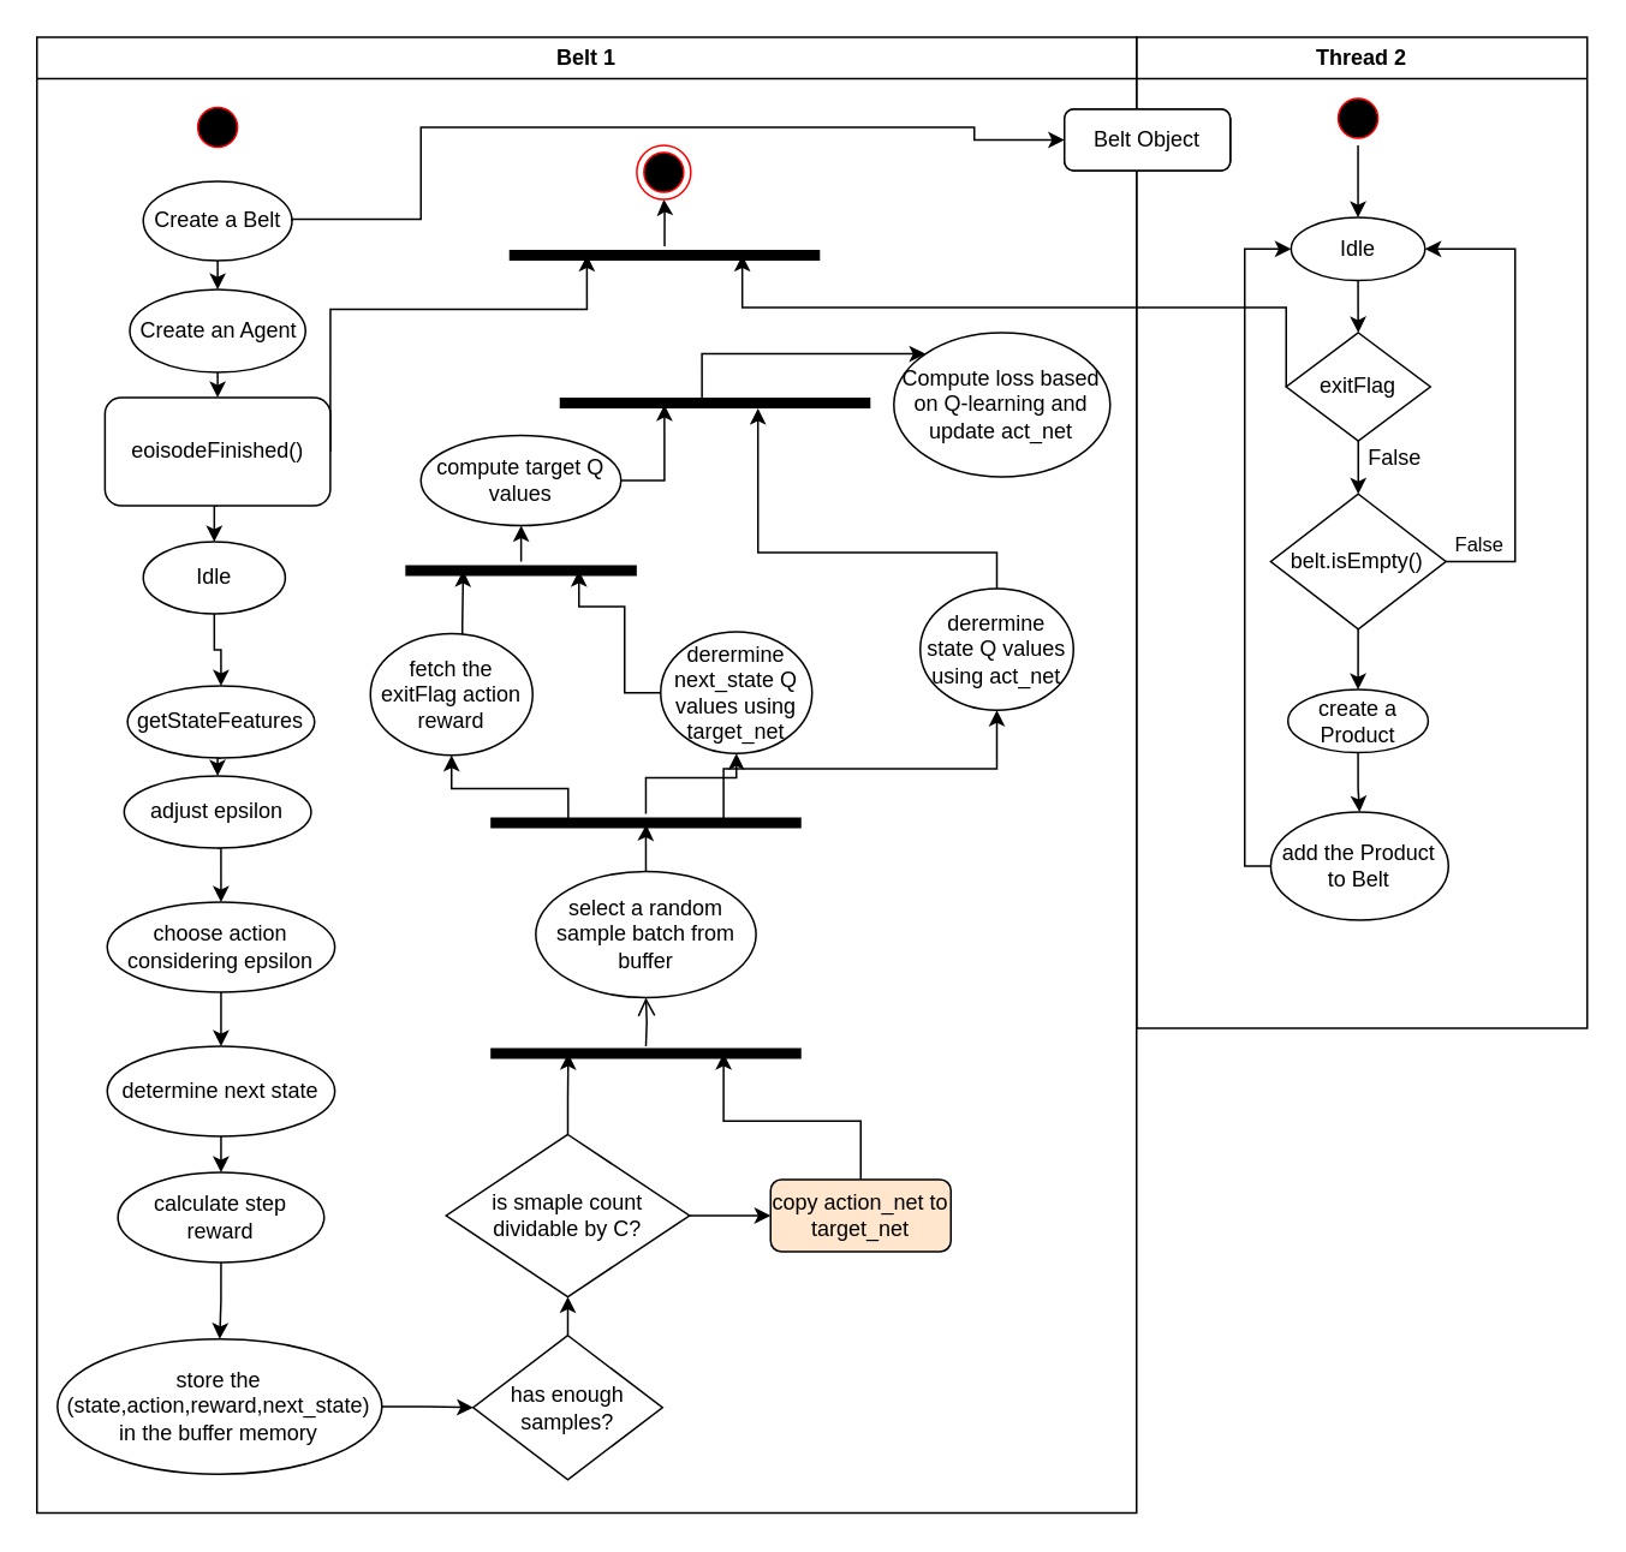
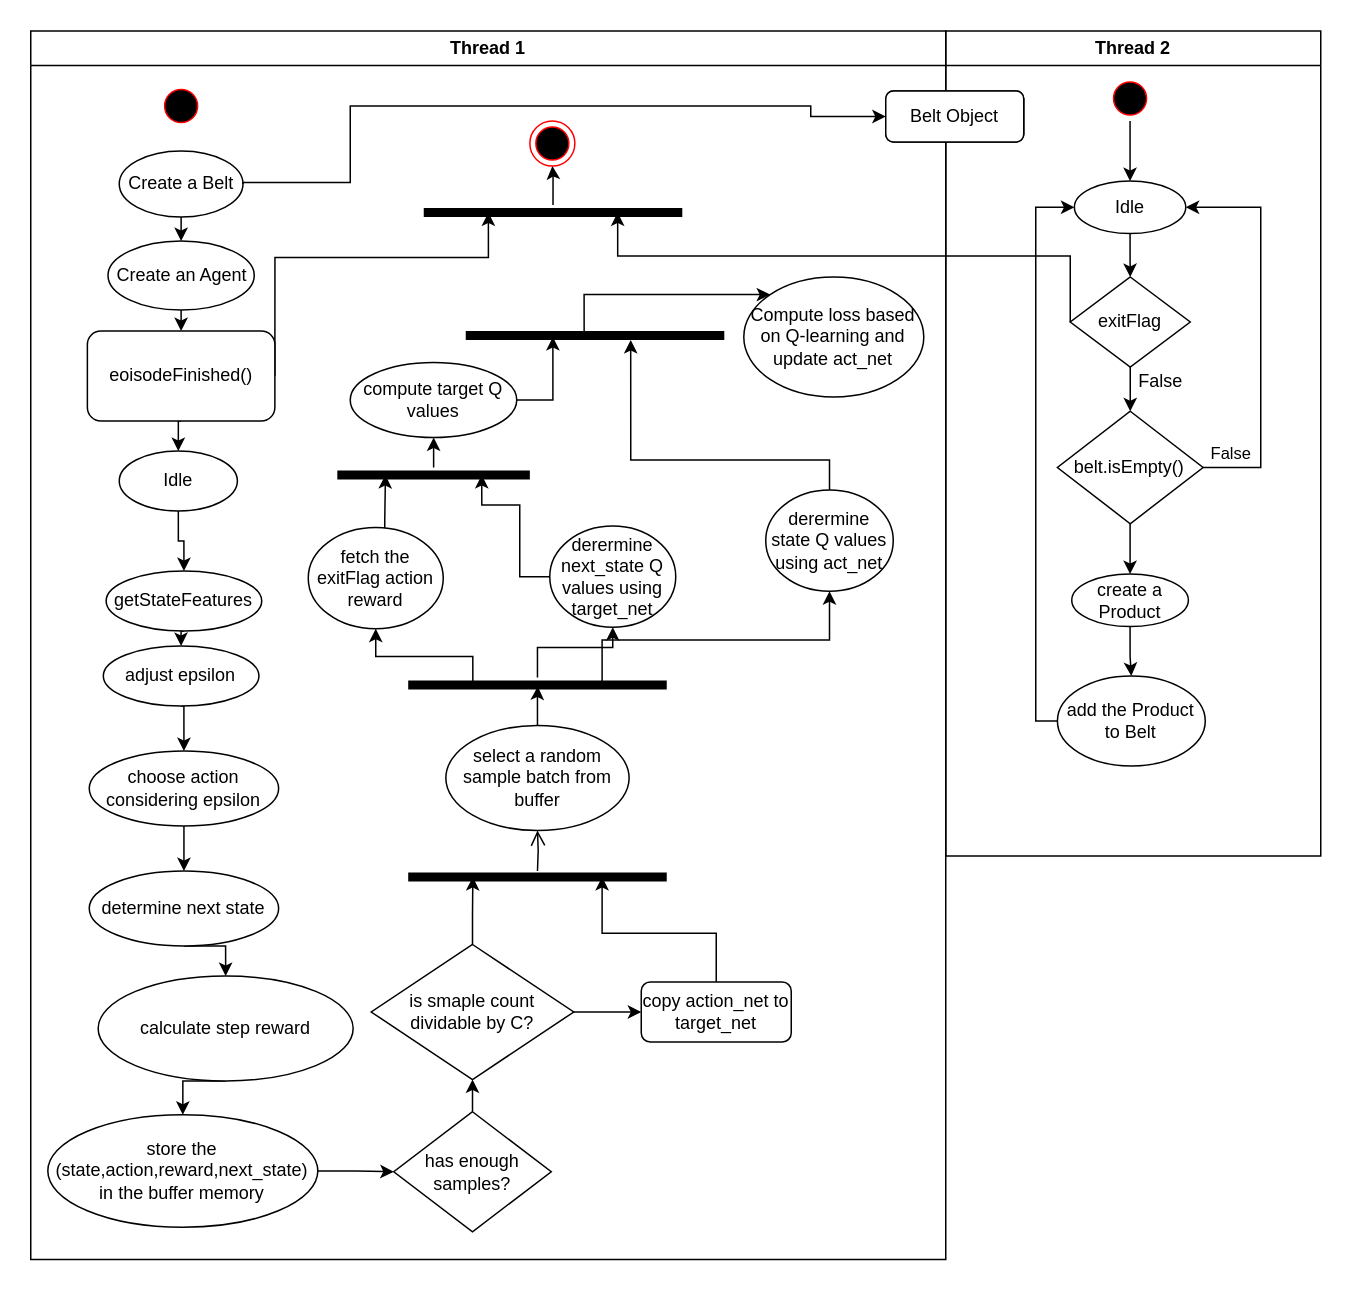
  <mxCell id="0" />
  <mxCell id="1" parent="0" />
  <mxCell id="2" value="Thread 2" style="swimlane;whiteSpace=wrap;strokeColor=#000000;" parent="1" vertex="1"><mxGeometry x="630" width="250" height="550" as="geometry" y="20" /></mxCell>
  <mxCell id="3" style="edgeStyle=orthogonalEdgeStyle;rounded=0;orthogonalLoop=1;jettySize=auto;html=1;entryX=0.5;entryY=0;entryDx=0;entryDy=0;" edge="1" parent="2" source="4" target="8"><mxGeometry relative="1" as="geometry" /></mxCell>
  <mxCell id="4" value="" style="ellipse;shape=startState;fillColor=#000000;strokeColor=#ff0000;" parent="2" vertex="1"><mxGeometry x="107.87" y="30" width="30" height="30" as="geometry" /></mxCell>
  <mxCell id="5" style="edgeStyle=orthogonalEdgeStyle;rounded=0;orthogonalLoop=1;jettySize=auto;html=1;entryX=0.5;entryY=0;entryDx=0;entryDy=0;" edge="1" parent="2" source="6" target="16"><mxGeometry relative="1" as="geometry" /></mxCell>
  <mxCell id="6" value="exitFlag" style="rhombus;whiteSpace=wrap;html=1;" parent="2" vertex="1"><mxGeometry x="83" y="164" width="80" height="60" as="geometry" /></mxCell>
  <mxCell id="7" style="edgeStyle=orthogonalEdgeStyle;rounded=0;orthogonalLoop=1;jettySize=auto;html=1;entryX=0.5;entryY=0;entryDx=0;entryDy=0;" edge="1" parent="2" source="8" target="6"><mxGeometry relative="1" as="geometry" /></mxCell>
  <mxCell id="8" value="Idle" style="ellipse;whiteSpace=wrap;html=1;" parent="2" vertex="1"><mxGeometry x="85.75" y="100" width="74.25" height="35" as="geometry" /></mxCell>
  <mxCell id="9" style="edgeStyle=orthogonalEdgeStyle;rounded=0;orthogonalLoop=1;jettySize=auto;html=1;entryX=0;entryY=0.5;entryDx=0;entryDy=0;" edge="1" parent="2" source="10" target="8"><mxGeometry relative="1" as="geometry"><Array as="points"><mxPoint x="60" y="460" /><mxPoint x="60" y="118" /></Array></mxGeometry></mxCell>
  <mxCell id="10" value="add the Product to Belt" style="ellipse;whiteSpace=wrap;html=1;" parent="2" vertex="1"><mxGeometry x="74.44" y="430" width="98.57" height="60" as="geometry" /></mxCell>
  <mxCell id="11" style="edgeStyle=orthogonalEdgeStyle;rounded=0;orthogonalLoop=1;jettySize=auto;html=1;" edge="1" parent="2" source="12" target="10"><mxGeometry relative="1" as="geometry" /></mxCell>
  <mxCell id="12" value="create a Product" style="ellipse;whiteSpace=wrap;html=1;" parent="2" vertex="1"><mxGeometry x="84" y="362" width="77.75" height="35" as="geometry" /></mxCell>
  <mxCell id="13" style="edgeStyle=orthogonalEdgeStyle;rounded=0;orthogonalLoop=1;jettySize=auto;html=1;entryX=1;entryY=0.5;entryDx=0;entryDy=0;exitX=1;exitY=0.5;exitDx=0;exitDy=0;" edge="1" parent="2" source="16" target="8"><mxGeometry relative="1" as="geometry"><Array as="points"><mxPoint x="210" y="291" /><mxPoint x="210" y="118" /></Array></mxGeometry></mxCell>
  <mxCell id="14" value="False" style="edgeLabel;html=1;align=center;verticalAlign=middle;resizable=0;points=[];" vertex="1" connectable="0" parent="13"><mxGeometry x="0.103" y="-4" relative="1" as="geometry"><mxPoint x="-25" y="96" as="offset" /></mxGeometry></mxCell>
  <mxCell id="15" style="edgeStyle=orthogonalEdgeStyle;rounded=0;orthogonalLoop=1;jettySize=auto;html=1;entryX=0.5;entryY=0;entryDx=0;entryDy=0;" edge="1" parent="2" source="16" target="12"><mxGeometry relative="1" as="geometry" /></mxCell>
  <mxCell id="16" value="belt.isEmpty()" style="rhombus;whiteSpace=wrap;html=1;" vertex="1" parent="2"><mxGeometry x="74.44" y="253.5" width="97.12" height="75" as="geometry" /></mxCell>
  <mxCell id="17" value="False" style="text;html=1;align=center;verticalAlign=middle;resizable=0;points=[];autosize=1;strokeColor=none;fillColor=none;" vertex="1" parent="2"><mxGeometry x="123" y="224" width="40" height="20" as="geometry" /></mxCell>
  <mxCell id="18" value="Belt Object" style="rounded=1;whiteSpace=wrap;html=1;" parent="2" vertex="1"><mxGeometry x="-40" y="40" width="92" height="34" as="geometry" /></mxCell>
- <mxCell id="19" value="Belt 1" style="swimlane;whiteSpace=wrap" parent="1" vertex="1"><mxGeometry x="20" width="610" height="819" as="geometry" y="20" /></mxCell>
+ <mxCell id="19" value="Thread 1" style="swimlane;whiteSpace=wrap" parent="1" vertex="1"><mxGeometry x="20" width="610" height="819" as="geometry" y="20" /></mxCell>
  <mxCell id="20" value="" style="ellipse;shape=startState;fillColor=#000000;strokeColor=#ff0000;" parent="19" vertex="1"><mxGeometry x="85.25" y="35" width="30" height="30" as="geometry" /></mxCell>
  <mxCell id="21" style="edgeStyle=orthogonalEdgeStyle;rounded=0;orthogonalLoop=1;jettySize=auto;html=1;exitX=0.5;exitY=1;exitDx=0;exitDy=0;entryX=0.5;entryY=0;entryDx=0;entryDy=0;strokeColor=#000000;" edge="1" parent="19" source="22" target="24"><mxGeometry relative="1" as="geometry" /></mxCell>
  <mxCell id="22" value="Create a Belt" style="ellipse;whiteSpace=wrap;html=1;" parent="19" vertex="1"><mxGeometry x="59" y="80" width="82.5" height="44" as="geometry" /></mxCell>
  <mxCell id="23" style="edgeStyle=orthogonalEdgeStyle;rounded=0;orthogonalLoop=1;jettySize=auto;html=1;exitX=0.5;exitY=1;exitDx=0;exitDy=0;entryX=0.5;entryY=0;entryDx=0;entryDy=0;strokeColor=#000000;" edge="1" parent="19" source="24" target="27"><mxGeometry relative="1" as="geometry" /></mxCell>
  <mxCell id="24" value="Create an Agent" style="ellipse;whiteSpace=wrap;html=1;" parent="19" vertex="1"><mxGeometry x="51.5" y="140" width="97.5" height="46" as="geometry" /></mxCell>
  <mxCell id="25" style="edgeStyle=orthogonalEdgeStyle;rounded=0;orthogonalLoop=1;jettySize=auto;html=1;exitX=1;exitY=0.5;exitDx=0;exitDy=0;entryX=0.75;entryY=0.5;entryDx=0;entryDy=0;entryPerimeter=0;strokeColor=#000000;" edge="1" parent="19" source="27" target="64"><mxGeometry relative="1" as="geometry"><Array as="points"><mxPoint x="163" y="151" /><mxPoint x="305" y="151" /></Array></mxGeometry></mxCell>
  <mxCell id="26" style="edgeStyle=orthogonalEdgeStyle;rounded=0;orthogonalLoop=1;jettySize=auto;html=1;exitX=0.5;exitY=1;exitDx=0;exitDy=0;entryX=0.5;entryY=0;entryDx=0;entryDy=0;strokeColor=#000000;" edge="1" parent="19" source="27" target="29"><mxGeometry relative="1" as="geometry" /></mxCell>
  <mxCell id="27" value="eoisodeFinished()" style="whiteSpace=wrap;html=1;rounded=1;" vertex="1" parent="19"><mxGeometry x="37.75" y="200" width="125" height="60" as="geometry" /></mxCell>
  <mxCell id="28" style="edgeStyle=orthogonalEdgeStyle;rounded=0;orthogonalLoop=1;jettySize=auto;html=1;exitX=0.5;exitY=1;exitDx=0;exitDy=0;entryX=0.5;entryY=0;entryDx=0;entryDy=0;strokeColor=#000000;" edge="1" parent="19" source="29" target="31"><mxGeometry relative="1" as="geometry" /></mxCell>
  <mxCell id="29" value="Idle" style="ellipse;whiteSpace=wrap;html=1;" vertex="1" parent="19"><mxGeometry x="59" y="280" width="78.75" height="40" as="geometry" /></mxCell>
  <mxCell id="30" style="edgeStyle=orthogonalEdgeStyle;rounded=0;orthogonalLoop=1;jettySize=auto;html=1;exitX=0.5;exitY=1;exitDx=0;exitDy=0;entryX=0.5;entryY=0;entryDx=0;entryDy=0;strokeColor=#000000;" edge="1" parent="19" source="31" target="33"><mxGeometry relative="1" as="geometry" /></mxCell>
  <mxCell id="31" value="getStateFeatures" style="ellipse;whiteSpace=wrap;html=1;" vertex="1" parent="19"><mxGeometry x="50.26" y="360" width="103.74" height="40" as="geometry" /></mxCell>
  <mxCell id="32" style="edgeStyle=orthogonalEdgeStyle;rounded=0;orthogonalLoop=1;jettySize=auto;html=1;exitX=0.5;exitY=1;exitDx=0;exitDy=0;entryX=0.5;entryY=0;entryDx=0;entryDy=0;strokeColor=#000000;" edge="1" parent="19" source="33" target="35"><mxGeometry relative="1" as="geometry" /></mxCell>
  <mxCell id="33" value="adjust epsilon" style="ellipse;whiteSpace=wrap;html=1;" vertex="1" parent="19"><mxGeometry x="48.37" y="410" width="103.75" height="40" as="geometry" /></mxCell>
  <mxCell id="34" style="edgeStyle=orthogonalEdgeStyle;rounded=0;orthogonalLoop=1;jettySize=auto;html=1;exitX=0.5;exitY=1;exitDx=0;exitDy=0;entryX=0.5;entryY=0;entryDx=0;entryDy=0;strokeColor=#000000;" edge="1" parent="19" source="35" target="37"><mxGeometry relative="1" as="geometry" /></mxCell>
  <mxCell id="35" value="choose action considering epsilon" style="ellipse;whiteSpace=wrap;html=1;" vertex="1" parent="19"><mxGeometry x="39" y="480" width="126.25" height="50" as="geometry" /></mxCell>
  <mxCell id="36" style="edgeStyle=orthogonalEdgeStyle;rounded=0;orthogonalLoop=1;jettySize=auto;html=1;exitX=0.5;exitY=1;exitDx=0;exitDy=0;entryX=0.5;entryY=0;entryDx=0;entryDy=0;strokeColor=#000000;" edge="1" parent="19" source="37" target="39"><mxGeometry relative="1" as="geometry" /></mxCell>
  <mxCell id="37" value="determine next state" style="ellipse;whiteSpace=wrap;html=1;" vertex="1" parent="19"><mxGeometry x="39" y="560" width="126.25" height="50" as="geometry" /></mxCell>
  <mxCell id="38" style="edgeStyle=orthogonalEdgeStyle;rounded=0;orthogonalLoop=1;jettySize=auto;html=1;exitX=0.5;exitY=1;exitDx=0;exitDy=0;entryX=0.5;entryY=0;entryDx=0;entryDy=0;strokeColor=#000000;" edge="1" parent="19" source="39" target="41"><mxGeometry relative="1" as="geometry" /></mxCell>
- <mxCell id="39" value="calculate step reward" style="ellipse;whiteSpace=wrap;html=1;" vertex="1" parent="19"><mxGeometry x="44.94" y="630" width="114.37" height="50" as="geometry" /></mxCell>
+ <mxCell id="39" value="calculate step reward" style="ellipse;whiteSpace=wrap;html=1;" vertex="1" parent="19"><mxGeometry x="44.94" y="630" width="170" height="70" as="geometry" /></mxCell>
  <mxCell id="40" value="" style="edgeStyle=orthogonalEdgeStyle;rounded=0;orthogonalLoop=1;jettySize=auto;html=1;strokeColor=#000000;" edge="1" parent="19" source="41" target="43"><mxGeometry relative="1" as="geometry" /></mxCell>
  <mxCell id="41" value="store the (state,action,reward,next_state) in the buffer memory" style="ellipse;whiteSpace=wrap;html=1;" vertex="1" parent="19"><mxGeometry x="11.38" y="722.5" width="180" height="75" as="geometry" /></mxCell>
  <mxCell id="42" style="edgeStyle=orthogonalEdgeStyle;rounded=0;orthogonalLoop=1;jettySize=auto;html=1;exitX=0.5;exitY=0;exitDx=0;exitDy=0;entryX=0.5;entryY=1;entryDx=0;entryDy=0;strokeColor=#000000;" edge="1" parent="19" source="43" target="46"><mxGeometry relative="1" as="geometry" /></mxCell>
  <mxCell id="43" value="has enough samples?" style="rhombus;whiteSpace=wrap;html=1;" vertex="1" parent="19"><mxGeometry x="242" y="720.5" width="105" height="80" as="geometry" /></mxCell>
  <mxCell id="44" style="edgeStyle=orthogonalEdgeStyle;rounded=0;orthogonalLoop=1;jettySize=auto;html=1;entryX=0.75;entryY=0.5;entryDx=0;entryDy=0;entryPerimeter=0;strokeColor=#000000;" edge="1" parent="19" source="46" target="50"><mxGeometry relative="1" as="geometry" /></mxCell>
  <mxCell id="45" style="edgeStyle=orthogonalEdgeStyle;rounded=0;orthogonalLoop=1;jettySize=auto;html=1;entryX=0;entryY=0.5;entryDx=0;entryDy=0;strokeColor=#000000;" edge="1" parent="19" source="46" target="48"><mxGeometry relative="1" as="geometry" /></mxCell>
  <mxCell id="46" value="is smaple count dividable by C?" style="rhombus;whiteSpace=wrap;html=1;" vertex="1" parent="19"><mxGeometry x="227" y="609" width="135" height="90" as="geometry" /></mxCell>
  <mxCell id="47" style="edgeStyle=orthogonalEdgeStyle;rounded=0;orthogonalLoop=1;jettySize=auto;html=1;entryX=0.25;entryY=0.5;entryDx=0;entryDy=0;entryPerimeter=0;strokeColor=#000000;" edge="1" parent="19" source="48" target="50"><mxGeometry relative="1" as="geometry" /></mxCell>
- <mxCell id="48" value="copy action_net to target_net" style="rounded=1;whiteSpace=wrap;html=1;fillColor=#ffe6cc;" vertex="1" parent="19"><mxGeometry x="407" y="634" width="100" height="40" as="geometry" /></mxCell>
+ <mxCell id="48" value="copy action_net to target_net" style="rounded=1;whiteSpace=wrap;html=1;" vertex="1" parent="19"><mxGeometry x="407" y="634" width="100" height="40" as="geometry" /></mxCell>
  <mxCell id="49" value="" style="group" vertex="1" connectable="0" parent="19"><mxGeometry x="251.64" y="531" width="172.36" height="38" as="geometry" /></mxCell>
  <mxCell id="50" value="" style="shape=line;html=1;strokeWidth=6;strokeColor=#000000;rotation=-180;flipH=0;flipV=0;" vertex="1" parent="49"><mxGeometry y="28" width="172.36" height="10" as="geometry" /></mxCell>
  <mxCell id="51" value="" style="edgeStyle=orthogonalEdgeStyle;html=1;verticalAlign=bottom;endArrow=open;endSize=8;strokeColor=#000000;rounded=0;entryX=0.5;entryY=1;entryDx=0;entryDy=0;" edge="1" parent="49" target="53"><mxGeometry relative="1" as="geometry"><mxPoint x="86.18" as="targetPoint" /><mxPoint x="86.18" y="29" as="sourcePoint" /><Array as="points" /></mxGeometry></mxCell>
  <mxCell id="52" style="edgeStyle=orthogonalEdgeStyle;rounded=0;orthogonalLoop=1;jettySize=auto;html=1;entryX=0.499;entryY=0.4;entryDx=0;entryDy=0;entryPerimeter=0;strokeColor=#000000;" edge="1" parent="19" source="53" target="57"><mxGeometry relative="1" as="geometry" /></mxCell>
  <mxCell id="53" value="select a random sample batch from buffer" style="ellipse;whiteSpace=wrap;html=1;strokeColor=#000000;" vertex="1" parent="19"><mxGeometry x="276.73" y="463" width="122.18" height="70" as="geometry" /></mxCell>
  <mxCell id="54" style="edgeStyle=orthogonalEdgeStyle;rounded=0;orthogonalLoop=1;jettySize=auto;html=1;exitX=0.25;exitY=0.5;exitDx=0;exitDy=0;exitPerimeter=0;entryX=0.5;entryY=1;entryDx=0;entryDy=0;strokeColor=#000000;" edge="1" parent="19" source="57" target="59"><mxGeometry relative="1" as="geometry"><Array as="points"><mxPoint x="381" y="406" /><mxPoint x="533" y="406" /></Array></mxGeometry></mxCell>
  <mxCell id="55" style="edgeStyle=orthogonalEdgeStyle;rounded=0;orthogonalLoop=1;jettySize=auto;html=1;exitX=0.75;exitY=0.5;exitDx=0;exitDy=0;exitPerimeter=0;entryX=0.5;entryY=1;entryDx=0;entryDy=0;strokeColor=#000000;" edge="1" parent="19" source="57" target="62"><mxGeometry relative="1" as="geometry"><Array as="points"><mxPoint x="295" y="417" /><mxPoint x="230" y="417" /></Array></mxGeometry></mxCell>
  <mxCell id="56" style="edgeStyle=orthogonalEdgeStyle;rounded=0;orthogonalLoop=1;jettySize=auto;html=1;entryX=0.5;entryY=1;entryDx=0;entryDy=0;strokeColor=#000000;" edge="1" parent="19" source="57" target="61"><mxGeometry relative="1" as="geometry" /></mxCell>
  <mxCell id="57" value="" style="shape=line;html=1;strokeWidth=6;strokeColor=#000000;rotation=-180;flipH=0;flipV=0;" vertex="1" parent="19"><mxGeometry x="251.64" y="431" width="172.36" height="10" as="geometry" /></mxCell>
  <mxCell id="58" style="edgeStyle=orthogonalEdgeStyle;rounded=0;orthogonalLoop=1;jettySize=auto;html=1;entryX=0.362;entryY=0.2;entryDx=0;entryDy=0;entryPerimeter=0;strokeColor=#000000;" edge="1" parent="19" source="59" target="71"><mxGeometry relative="1" as="geometry"><Array as="points"><mxPoint x="533" y="286" /><mxPoint x="400" y="286" /></Array></mxGeometry></mxCell>
  <mxCell id="59" value="derermine state Q values using act_net" style="ellipse;whiteSpace=wrap;html=1;strokeColor=#000000;" vertex="1" parent="19"><mxGeometry x="490" y="306" width="85" height="67.5" as="geometry" /></mxCell>
  <mxCell id="60" style="edgeStyle=orthogonalEdgeStyle;rounded=0;orthogonalLoop=1;jettySize=auto;html=1;entryX=0.25;entryY=0.5;entryDx=0;entryDy=0;entryPerimeter=0;strokeColor=#000000;" edge="1" parent="19" source="61" target="68"><mxGeometry relative="1" as="geometry"><Array as="points"><mxPoint x="326" y="316" /><mxPoint x="301" y="316" /></Array></mxGeometry></mxCell>
  <mxCell id="61" value="&lt;span&gt;derermine next_state Q values using target_net&lt;/span&gt;" style="ellipse;whiteSpace=wrap;html=1;strokeColor=#000000;" vertex="1" parent="19"><mxGeometry x="346" y="330" width="84" height="67.5" as="geometry" /></mxCell>
  <mxCell id="62" value="fetch the exitFlag action reward" style="ellipse;whiteSpace=wrap;html=1;strokeColor=#000000;" vertex="1" parent="19"><mxGeometry x="185" y="331" width="90" height="67.5" as="geometry" /></mxCell>
  <mxCell id="63" style="edgeStyle=orthogonalEdgeStyle;rounded=0;orthogonalLoop=1;jettySize=auto;html=1;entryX=0.5;entryY=1;entryDx=0;entryDy=0;strokeColor=#000000;" edge="1" parent="19" source="64" target="73"><mxGeometry relative="1" as="geometry" /></mxCell>
  <mxCell id="64" value="" style="shape=line;html=1;strokeWidth=6;strokeColor=#000000;rotation=-180;flipH=0;flipV=0;" vertex="1" parent="19"><mxGeometry x="262" y="116" width="172.36" height="10" as="geometry" /></mxCell>
  <mxCell id="65" style="edgeStyle=orthogonalEdgeStyle;rounded=0;orthogonalLoop=1;jettySize=auto;html=1;entryX=0.663;entryY=0.4;entryDx=0;entryDy=0;entryPerimeter=0;strokeColor=#000000;exitX=1;exitY=0.5;exitDx=0;exitDy=0;" edge="1" parent="19" source="66" target="71"><mxGeometry relative="1" as="geometry" /></mxCell>
  <mxCell id="66" value="compute target Q values" style="ellipse;whiteSpace=wrap;html=1;strokeColor=#000000;" vertex="1" parent="19"><mxGeometry x="213" y="221" width="111" height="50" as="geometry" /></mxCell>
  <mxCell id="67" style="edgeStyle=orthogonalEdgeStyle;rounded=0;orthogonalLoop=1;jettySize=auto;html=1;strokeColor=#000000;" edge="1" parent="19" source="68" target="66"><mxGeometry relative="1" as="geometry" /></mxCell>
  <mxCell id="68" value="" style="shape=line;html=1;strokeWidth=6;strokeColor=#000000;rotation=-180;flipH=0;flipV=0;" vertex="1" parent="19"><mxGeometry x="204.38" y="291" width="128.36" height="10" as="geometry" /></mxCell>
  <mxCell id="69" style="edgeStyle=orthogonalEdgeStyle;rounded=0;orthogonalLoop=1;jettySize=auto;html=1;entryX=0.75;entryY=0.5;entryDx=0;entryDy=0;entryPerimeter=0;strokeColor=#000000;" edge="1" parent="19" source="62" target="68"><mxGeometry relative="1" as="geometry"><Array as="points"><mxPoint x="236" y="326" /><mxPoint x="236" y="326" /></Array></mxGeometry></mxCell>
  <mxCell id="70" style="edgeStyle=orthogonalEdgeStyle;rounded=0;orthogonalLoop=1;jettySize=auto;html=1;entryX=0;entryY=0;entryDx=0;entryDy=0;strokeColor=#000000;exitX=0.542;exitY=0.4;exitDx=0;exitDy=0;exitPerimeter=0;" edge="1" parent="19" source="71" target="72"><mxGeometry relative="1" as="geometry"><Array as="points"><mxPoint x="369" y="176" /></Array></mxGeometry></mxCell>
  <mxCell id="71" value="" style="shape=line;html=1;strokeWidth=6;strokeColor=#000000;rotation=-180;flipH=0;flipV=0;" vertex="1" parent="19"><mxGeometry x="290.0" y="198" width="172.36" height="10" as="geometry" /></mxCell>
  <mxCell id="72" value="Compute loss based on Q-learning and update act_net" style="ellipse;whiteSpace=wrap;html=1;" vertex="1" parent="19"><mxGeometry x="475.36" y="164" width="120" height="80" as="geometry" /></mxCell>
  <mxCell id="73" value="" style="ellipse;html=1;shape=endState;fillColor=#000000;strokeColor=#ff0000;" vertex="1" parent="19"><mxGeometry x="332.74" y="60" width="30" height="30" as="geometry" /></mxCell>
  <mxCell id="74" style="edgeStyle=orthogonalEdgeStyle;rounded=0;orthogonalLoop=1;jettySize=auto;html=1;entryX=0;entryY=0.5;entryDx=0;entryDy=0;exitX=1;exitY=0.5;exitDx=0;exitDy=0;" edge="1" parent="1" source="22" target="18"><mxGeometry relative="1" as="geometry"><mxPoint x="210" y="116" as="sourcePoint" /><Array as="points"><mxPoint x="162" y="121" /><mxPoint x="233" y="121" /><mxPoint x="233" y="70" /><mxPoint x="540" y="70" /><mxPoint x="540" y="77" /></Array></mxGeometry></mxCell>
  <mxCell id="75" style="edgeStyle=orthogonalEdgeStyle;rounded=0;orthogonalLoop=1;jettySize=auto;html=1;exitX=0;exitY=0.5;exitDx=0;exitDy=0;entryX=0.25;entryY=0.5;entryDx=0;entryDy=0;entryPerimeter=0;strokeColor=#000000;" edge="1" parent="1" source="6" target="64"><mxGeometry relative="1" as="geometry"><Array as="points"><mxPoint x="713" y="170" /><mxPoint x="411" y="170" /></Array></mxGeometry></mxCell>
  <mxCell id="76" value="Belt Object" style="rounded=1;whiteSpace=wrap;html=1;" vertex="1" parent="1"><mxGeometry x="590" y="60" width="92" height="34" as="geometry" /></mxCell>
